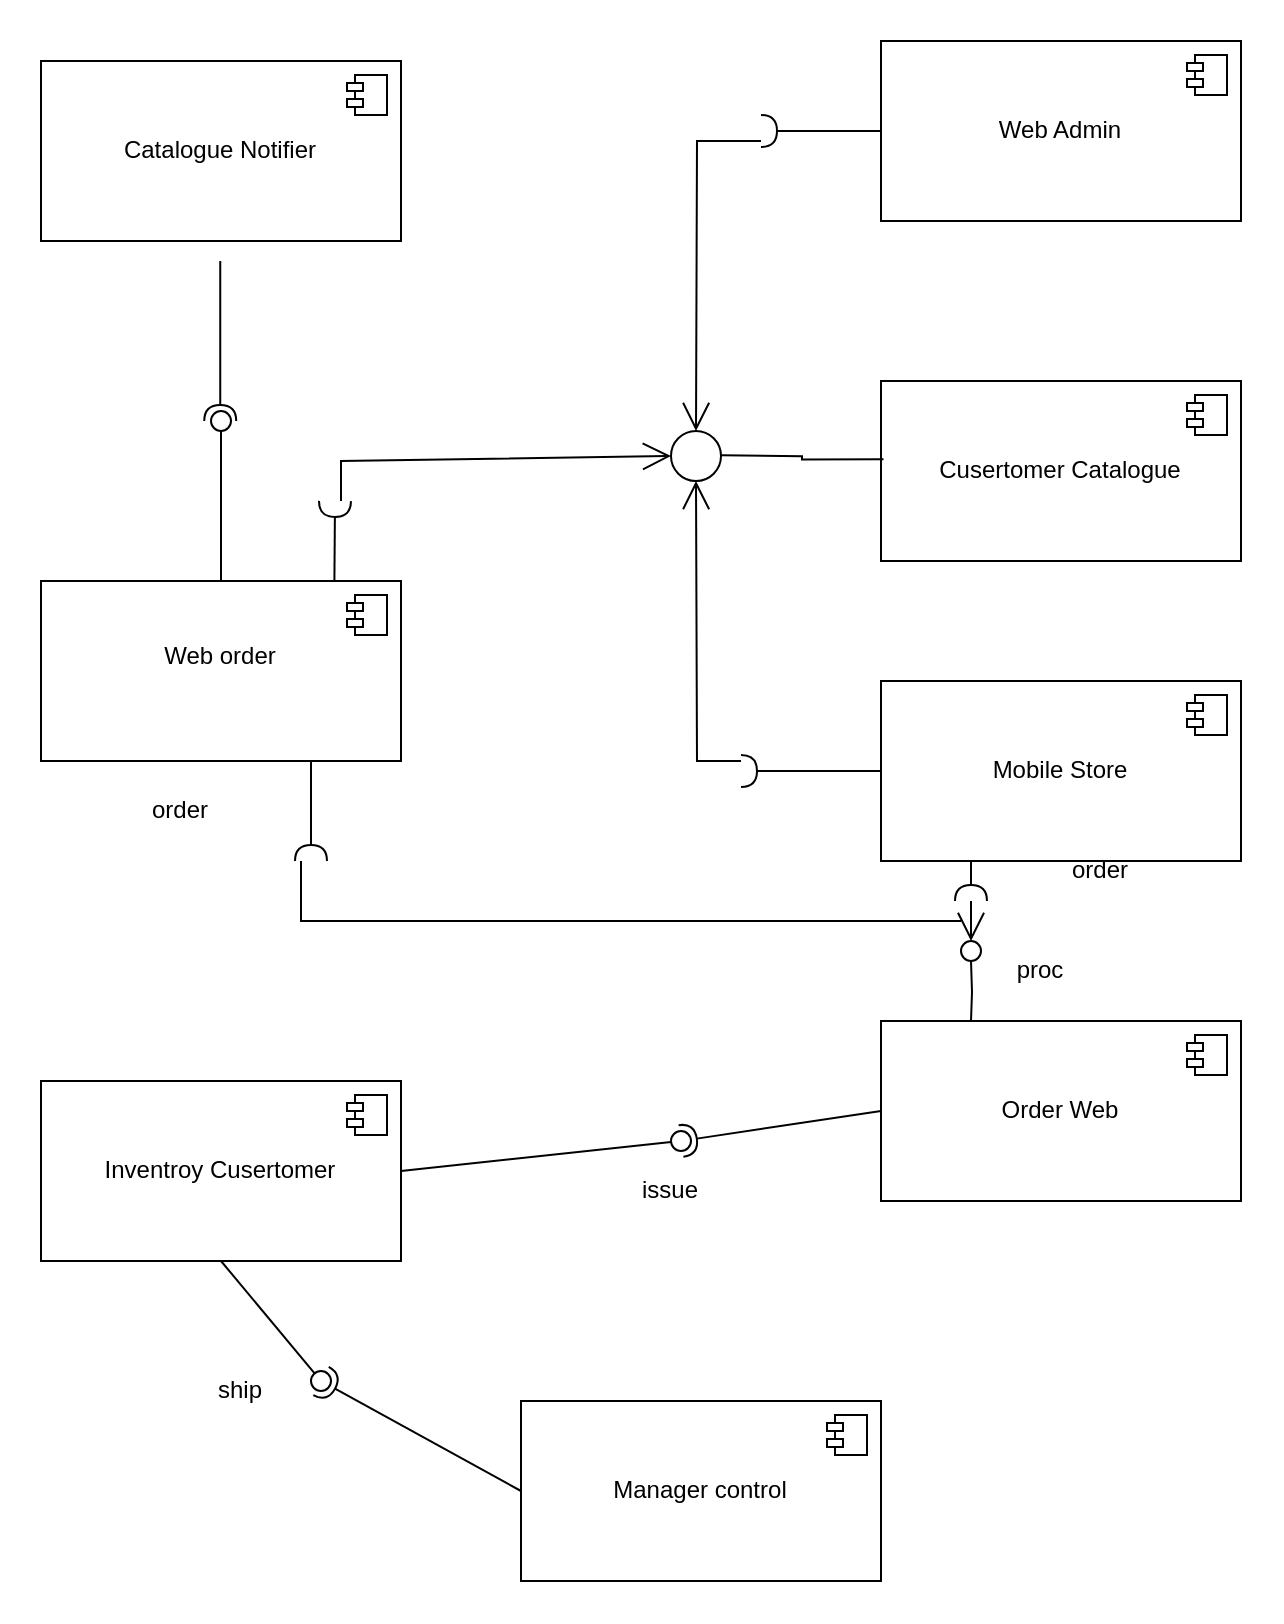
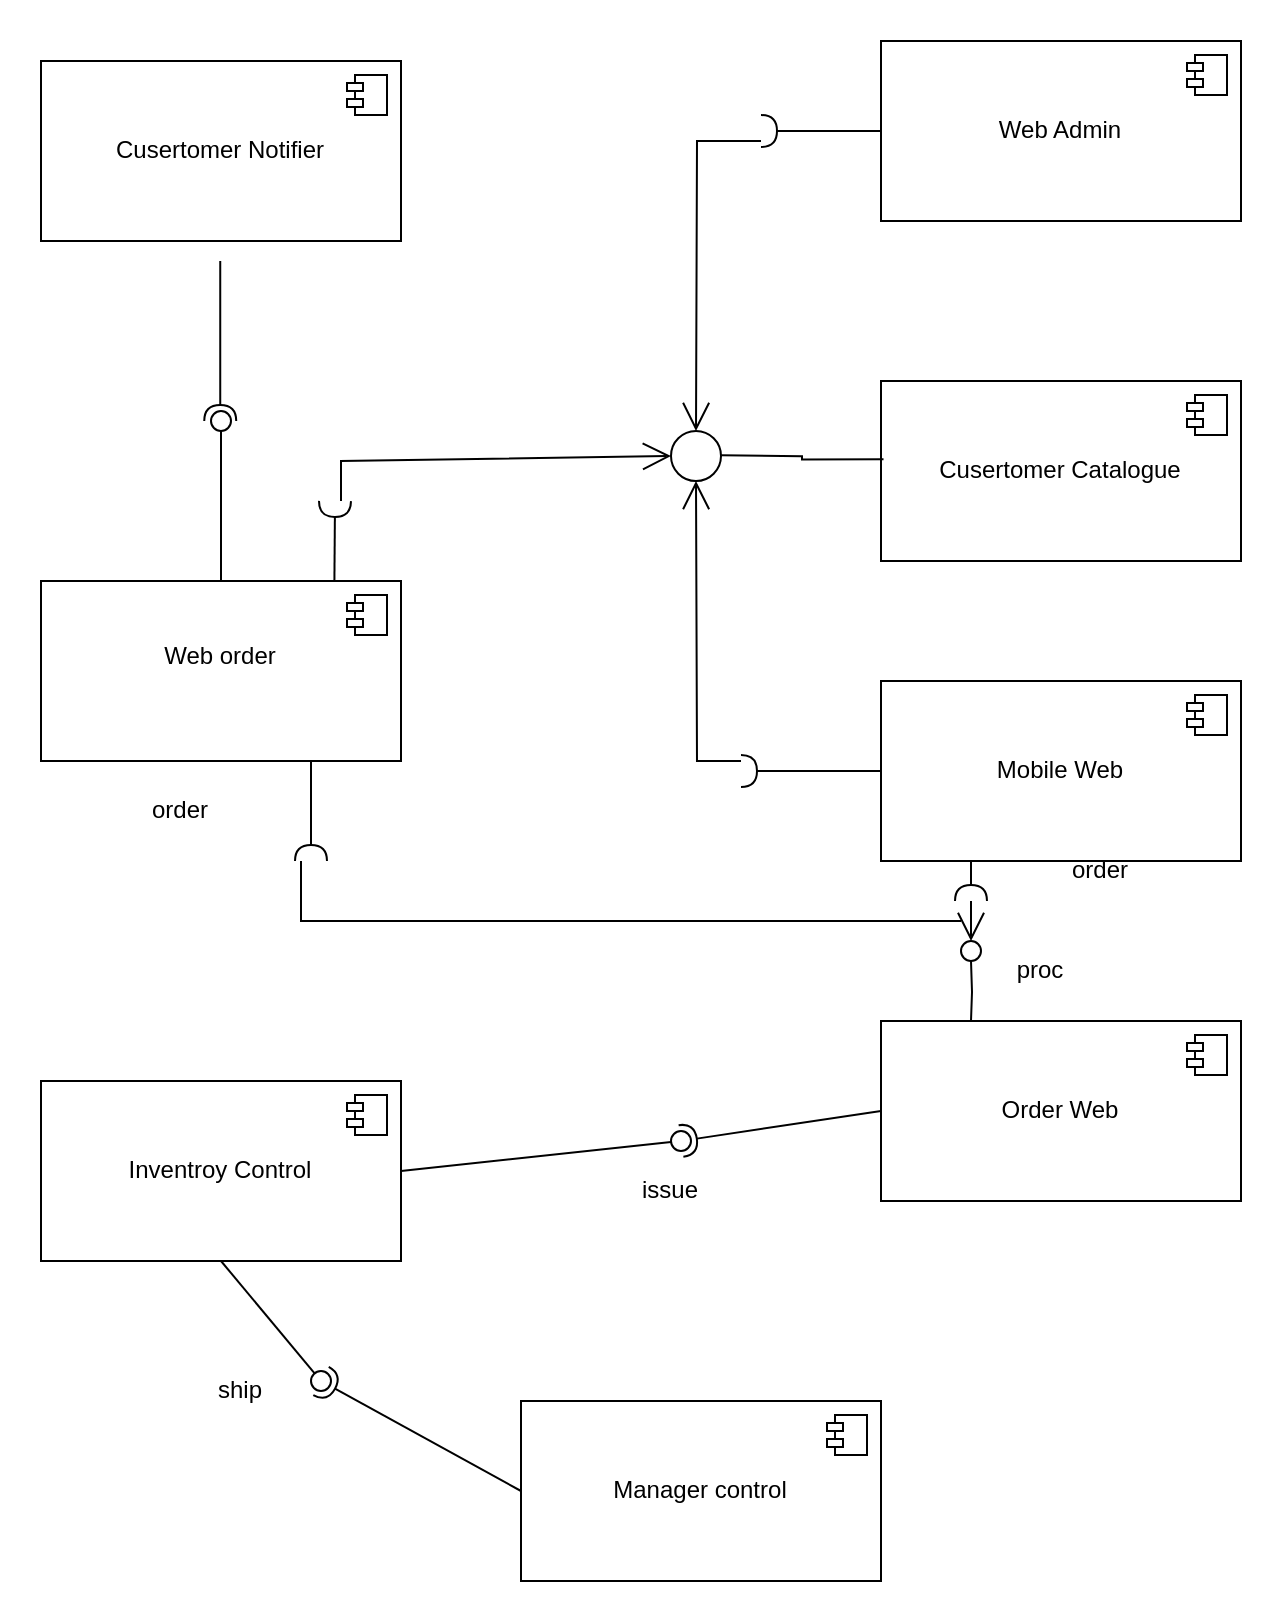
  <mxCell id="0" />
  <mxCell id="1" parent="0" />
- <mxCell id="2" value="Catalogue Notifier" style="html=1;dropTarget=0;whiteSpace=wrap;" vertex="1" parent="1"><mxGeometry x="20" y="30" width="180" height="90" as="geometry" /></mxCell>
+ <mxCell id="2" value="Cusertomer Notifier" style="html=1;dropTarget=0;whiteSpace=wrap;" vertex="1" parent="1"><mxGeometry x="20" y="30" width="180" height="90" as="geometry" /></mxCell>
  <mxCell id="3" value="" style="shape=module;jettyWidth=8;jettyHeight=4;" vertex="1" parent="2"><mxGeometry x="1" width="20" height="20" relative="1" as="geometry"><mxPoint x="-27" y="7" as="offset" /></mxGeometry></mxCell>
  <mxCell id="4" value="Web Admin" style="html=1;dropTarget=0;whiteSpace=wrap;" vertex="1" parent="1"><mxGeometry x="440" y="20" width="180" height="90" as="geometry" /></mxCell>
  <mxCell id="5" value="" style="shape=module;jettyWidth=8;jettyHeight=4;" vertex="1" parent="4"><mxGeometry x="1" width="20" height="20" relative="1" as="geometry"><mxPoint x="-27" y="7" as="offset" /></mxGeometry></mxCell>
  <mxCell id="6" value="Cusertomer Catalogue" style="html=1;dropTarget=0;whiteSpace=wrap;" vertex="1" parent="1"><mxGeometry x="440" y="190" width="180" height="90" as="geometry" /></mxCell>
  <mxCell id="7" value="" style="shape=module;jettyWidth=8;jettyHeight=4;" vertex="1" parent="6"><mxGeometry x="1" width="20" height="20" relative="1" as="geometry"><mxPoint x="-27" y="7" as="offset" /></mxGeometry></mxCell>
- <mxCell id="8" value="Mobile Store" style="html=1;dropTarget=0;whiteSpace=wrap;" vertex="1" parent="1"><mxGeometry x="440" y="340" width="180" height="90" as="geometry" /></mxCell>
+ <mxCell id="8" value="Mobile Web" style="html=1;dropTarget=0;whiteSpace=wrap;" vertex="1" parent="1"><mxGeometry x="440" y="340" width="180" height="90" as="geometry" /></mxCell>
  <mxCell id="9" value="" style="shape=module;jettyWidth=8;jettyHeight=4;" vertex="1" parent="8"><mxGeometry x="1" width="20" height="20" relative="1" as="geometry"><mxPoint x="-27" y="7" as="offset" /></mxGeometry></mxCell>
  <mxCell id="10" value="Order Web" style="html=1;dropTarget=0;whiteSpace=wrap;" vertex="1" parent="1"><mxGeometry x="440" y="510" width="180" height="90" as="geometry" /></mxCell>
  <mxCell id="11" value="" style="shape=module;jettyWidth=8;jettyHeight=4;" vertex="1" parent="10"><mxGeometry x="1" width="20" height="20" relative="1" as="geometry"><mxPoint x="-27" y="7" as="offset" /></mxGeometry></mxCell>
  <mxCell id="12" value="Manager control" style="html=1;dropTarget=0;whiteSpace=wrap;" vertex="1" parent="1"><mxGeometry x="260" y="700" width="180" height="90" as="geometry" /></mxCell>
  <mxCell id="13" value="" style="shape=module;jettyWidth=8;jettyHeight=4;" vertex="1" parent="12"><mxGeometry x="1" width="20" height="20" relative="1" as="geometry"><mxPoint x="-27" y="7" as="offset" /></mxGeometry></mxCell>
- <mxCell id="14" value="Inventroy Cusertomer" style="html=1;dropTarget=0;whiteSpace=wrap;" vertex="1" parent="1"><mxGeometry x="20" y="540" width="180" height="90" as="geometry" /></mxCell>
+ <mxCell id="14" value="Inventroy Control" style="html=1;dropTarget=0;whiteSpace=wrap;" vertex="1" parent="1"><mxGeometry x="20" y="540" width="180" height="90" as="geometry" /></mxCell>
  <mxCell id="15" value="" style="shape=module;jettyWidth=8;jettyHeight=4;" vertex="1" parent="14"><mxGeometry x="1" width="20" height="20" relative="1" as="geometry"><mxPoint x="-27" y="7" as="offset" /></mxGeometry></mxCell>
  <mxCell id="16" value="Web order&lt;div&gt;&lt;br&gt;&lt;/div&gt;" style="html=1;dropTarget=0;whiteSpace=wrap;" vertex="1" parent="1"><mxGeometry x="20" y="290" width="180" height="90" as="geometry" /></mxCell>
  <mxCell id="17" value="" style="shape=module;jettyWidth=8;jettyHeight=4;" vertex="1" parent="16"><mxGeometry x="1" width="20" height="20" relative="1" as="geometry"><mxPoint x="-27" y="7" as="offset" /></mxGeometry></mxCell>
  <mxCell id="18" style="edgeStyle=orthogonalEdgeStyle;rounded=0;orthogonalLoop=1;jettySize=auto;html=1;exitX=0.5;exitY=1;exitDx=0;exitDy=0;" edge="1" parent="1" source="16" target="16"><mxGeometry relative="1" as="geometry" /></mxCell>
  <mxCell id="19" value="" style="rounded=0;orthogonalLoop=1;jettySize=auto;html=1;endArrow=halfCircle;endFill=0;endSize=6;strokeWidth=1;sketch=0;exitX=0.5;exitY=1;exitDx=0;exitDy=0;" edge="1" parent="1"><mxGeometry relative="1" as="geometry"><mxPoint x="109.62" y="130" as="sourcePoint" /><mxPoint x="109.62" y="210" as="targetPoint" /></mxGeometry></mxCell>
  <mxCell id="20" value="" style="rounded=0;orthogonalLoop=1;jettySize=auto;html=1;endArrow=oval;endFill=0;sketch=0;sourcePerimeterSpacing=0;targetPerimeterSpacing=0;endSize=10;exitX=0.5;exitY=0;exitDx=0;exitDy=0;" edge="1" parent="1" source="16"><mxGeometry relative="1" as="geometry"><mxPoint x="140" y="345" as="sourcePoint" /><mxPoint x="110" y="210" as="targetPoint" /></mxGeometry></mxCell>
  <mxCell id="21" value="" style="ellipse;whiteSpace=wrap;html=1;align=center;aspect=fixed;fillColor=none;strokeColor=none;resizable=0;perimeter=centerPerimeter;rotatable=0;allowArrows=0;points=[];outlineConnect=1;" vertex="1" parent="1"><mxGeometry x="130" y="210" width="10" height="10" as="geometry" /></mxCell>
  <mxCell id="22" value="" style="rounded=0;orthogonalLoop=1;jettySize=auto;html=1;endArrow=halfCircle;endFill=0;endSize=6;strokeWidth=1;sketch=0;fontSize=12;curved=1;exitX=0.815;exitY=-0.001;exitDx=0;exitDy=0;exitPerimeter=0;" edge="1" parent="1" source="16"><mxGeometry relative="1" as="geometry"><mxPoint x="185" y="215" as="sourcePoint" /><mxPoint x="167" y="250" as="targetPoint" /></mxGeometry></mxCell>
  <mxCell id="23" value="" style="ellipse;whiteSpace=wrap;html=1;align=center;aspect=fixed;fillColor=none;strokeColor=none;resizable=0;perimeter=centerPerimeter;rotatable=0;allowArrows=0;points=[];outlineConnect=1;" vertex="1" parent="1"><mxGeometry x="160" y="210" width="10" height="10" as="geometry" /></mxCell>
  <mxCell id="24" value="" style="rounded=0;orthogonalLoop=1;jettySize=auto;html=1;endArrow=halfCircle;endFill=0;endSize=6;strokeWidth=1;sketch=0;exitX=0;exitY=0.5;exitDx=0;exitDy=0;" edge="1" parent="1" source="10"><mxGeometry relative="1" as="geometry"><mxPoint x="400" y="515" as="sourcePoint" /><mxPoint x="340" y="570" as="targetPoint" /></mxGeometry></mxCell>
  <mxCell id="25" value="" style="rounded=0;orthogonalLoop=1;jettySize=auto;html=1;endArrow=oval;endFill=0;sketch=0;sourcePerimeterSpacing=0;targetPerimeterSpacing=0;endSize=10;exitX=1;exitY=0.5;exitDx=0;exitDy=0;" edge="1" parent="1" source="14"><mxGeometry relative="1" as="geometry"><mxPoint x="360" y="515" as="sourcePoint" /><mxPoint x="340" y="570" as="targetPoint" /></mxGeometry></mxCell>
  <mxCell id="26" value="" style="ellipse;whiteSpace=wrap;html=1;align=center;aspect=fixed;fillColor=none;strokeColor=none;resizable=0;perimeter=centerPerimeter;rotatable=0;allowArrows=0;points=[];outlineConnect=1;" vertex="1" parent="1"><mxGeometry x="375" y="510" width="10" height="10" as="geometry" /></mxCell>
  <mxCell id="27" value="" style="rounded=0;orthogonalLoop=1;jettySize=auto;html=1;endArrow=halfCircle;endFill=0;endSize=6;strokeWidth=1;sketch=0;exitX=0;exitY=0.5;exitDx=0;exitDy=0;" edge="1" parent="1" source="12"><mxGeometry relative="1" as="geometry"><mxPoint x="450" y="525" as="sourcePoint" /><mxPoint x="160" y="690" as="targetPoint" /></mxGeometry></mxCell>
  <mxCell id="28" value="" style="rounded=0;orthogonalLoop=1;jettySize=auto;html=1;endArrow=oval;endFill=0;sketch=0;sourcePerimeterSpacing=0;targetPerimeterSpacing=0;endSize=10;exitX=0.5;exitY=1;exitDx=0;exitDy=0;" edge="1" parent="1" source="14"><mxGeometry relative="1" as="geometry"><mxPoint x="410" y="525" as="sourcePoint" /><mxPoint x="160" y="690" as="targetPoint" /></mxGeometry></mxCell>
  <mxCell id="29" value="" style="ellipse;whiteSpace=wrap;html=1;align=center;aspect=fixed;fillColor=none;strokeColor=none;resizable=0;perimeter=centerPerimeter;rotatable=0;allowArrows=0;points=[];outlineConnect=1;" vertex="1" parent="1"><mxGeometry x="425" y="520" width="10" height="10" as="geometry" /></mxCell>
  <mxCell id="30" value="" style="rounded=0;orthogonalLoop=1;jettySize=auto;html=1;endArrow=halfCircle;endFill=0;endSize=6;strokeWidth=1;sketch=0;fontSize=12;curved=1;exitX=0.75;exitY=1;exitDx=0;exitDy=0;" edge="1" parent="1" source="16"><mxGeometry relative="1" as="geometry"><mxPoint x="265" y="435" as="sourcePoint" /><mxPoint x="155" y="430" as="targetPoint" /></mxGeometry></mxCell>
  <mxCell id="31" value="" style="ellipse;whiteSpace=wrap;html=1;align=center;aspect=fixed;fillColor=none;strokeColor=none;resizable=0;perimeter=centerPerimeter;rotatable=0;allowArrows=0;points=[];outlineConnect=1;" vertex="1" parent="1"><mxGeometry x="240" y="430" width="10" height="10" as="geometry" /></mxCell>
  <mxCell id="32" value="" style="rounded=0;orthogonalLoop=1;jettySize=auto;html=1;endArrow=halfCircle;endFill=0;endSize=6;strokeWidth=1;sketch=0;fontSize=12;curved=1;exitX=0.25;exitY=1;exitDx=0;exitDy=0;" edge="1" parent="1" source="8"><mxGeometry relative="1" as="geometry"><mxPoint x="265" y="475" as="sourcePoint" /><mxPoint x="485" y="450" as="targetPoint" /></mxGeometry></mxCell>
  <mxCell id="33" value="" style="ellipse;whiteSpace=wrap;html=1;align=center;aspect=fixed;fillColor=none;strokeColor=none;resizable=0;perimeter=centerPerimeter;rotatable=0;allowArrows=0;points=[];outlineConnect=1;" vertex="1" parent="1"><mxGeometry x="240" y="470" width="10" height="10" as="geometry" /></mxCell>
  <mxCell id="34" value="" style="rounded=0;orthogonalLoop=1;jettySize=auto;html=1;endArrow=halfCircle;endFill=0;endSize=6;strokeWidth=1;sketch=0;fontSize=12;curved=1;exitX=0;exitY=0.5;exitDx=0;exitDy=0;" edge="1" parent="1" source="4"><mxGeometry relative="1" as="geometry"><mxPoint x="265" y="145" as="sourcePoint" /><mxPoint x="380" y="65" as="targetPoint" /></mxGeometry></mxCell>
  <mxCell id="35" value="" style="ellipse;whiteSpace=wrap;html=1;align=center;aspect=fixed;fillColor=none;strokeColor=none;resizable=0;perimeter=centerPerimeter;rotatable=0;allowArrows=0;points=[];outlineConnect=1;" vertex="1" parent="1"><mxGeometry x="240" y="140" width="10" height="10" as="geometry" /></mxCell>
  <mxCell id="36" value="" style="rounded=0;orthogonalLoop=1;jettySize=auto;html=1;endArrow=halfCircle;endFill=0;endSize=6;strokeWidth=1;sketch=0;fontSize=12;curved=1;exitX=0;exitY=0.5;exitDx=0;exitDy=0;" edge="1" parent="1" source="8"><mxGeometry relative="1" as="geometry"><mxPoint x="235" y="295" as="sourcePoint" /><mxPoint x="370" y="385" as="targetPoint" /></mxGeometry></mxCell>
  <mxCell id="37" value="" style="ellipse;whiteSpace=wrap;html=1;align=center;aspect=fixed;fillColor=none;strokeColor=none;resizable=0;perimeter=centerPerimeter;rotatable=0;allowArrows=0;points=[];outlineConnect=1;" vertex="1" parent="1"><mxGeometry x="210" y="290" width="10" height="10" as="geometry" /></mxCell>
  <mxCell id="38" value="" style="ellipse;whiteSpace=wrap;html=1;" vertex="1" parent="1"><mxGeometry x="335" y="215" width="25" height="25" as="geometry" /></mxCell>
  <mxCell id="39" value="" style="endArrow=none;html=1;edgeStyle=orthogonalEdgeStyle;rounded=0;entryX=0.007;entryY=0.435;entryDx=0;entryDy=0;entryPerimeter=0;" edge="1" parent="1" target="6"><mxGeometry relative="1" as="geometry"><mxPoint x="360" y="227.07" as="sourcePoint" /><mxPoint x="520" y="227.07" as="targetPoint" /></mxGeometry></mxCell>
  <mxCell id="40" value="" style="endArrow=open;endFill=1;endSize=12;html=1;rounded=0;entryX=0.5;entryY=1;entryDx=0;entryDy=0;" edge="1" parent="1" target="38"><mxGeometry width="160" relative="1" as="geometry"><mxPoint x="370" y="380" as="sourcePoint" /><mxPoint x="380" y="310" as="targetPoint" /><Array as="points"><mxPoint x="348" y="380" /></Array></mxGeometry></mxCell>
  <mxCell id="41" value="" style="endArrow=open;endFill=1;endSize=12;html=1;rounded=0;entryX=0;entryY=0.5;entryDx=0;entryDy=0;" edge="1" parent="1" target="38"><mxGeometry width="160" relative="1" as="geometry"><mxPoint x="170" y="250" as="sourcePoint" /><mxPoint x="380" y="310" as="targetPoint" /><Array as="points"><mxPoint x="170" y="230" /></Array></mxGeometry></mxCell>
  <mxCell id="42" value="" style="endArrow=open;endFill=1;endSize=12;html=1;rounded=0;entryX=0.5;entryY=0;entryDx=0;entryDy=0;" edge="1" parent="1" target="38"><mxGeometry width="160" relative="1" as="geometry"><mxPoint x="380" y="70" as="sourcePoint" /><mxPoint x="370" y="200" as="targetPoint" /><Array as="points"><mxPoint x="348" y="70" /></Array></mxGeometry></mxCell>
  <mxCell id="43" value="" style="ellipse;whiteSpace=wrap;html=1;" vertex="1" parent="1"><mxGeometry x="480" y="470" width="10" height="10" as="geometry" /></mxCell>
  <mxCell id="44" value="" style="endArrow=open;endFill=1;endSize=12;html=1;rounded=0;entryX=0.5;entryY=0;entryDx=0;entryDy=0;" edge="1" parent="1" target="43"><mxGeometry width="160" relative="1" as="geometry"><mxPoint x="485" y="450" as="sourcePoint" /><mxPoint x="370" y="410" as="targetPoint" /></mxGeometry></mxCell>
  <mxCell id="45" value="" style="endArrow=none;html=1;edgeStyle=orthogonalEdgeStyle;rounded=0;entryX=0.25;entryY=0;entryDx=0;entryDy=0;" edge="1" parent="1" target="10"><mxGeometry relative="1" as="geometry"><mxPoint x="485" y="480" as="sourcePoint" /><mxPoint x="500" y="400" as="targetPoint" /></mxGeometry></mxCell>
  <mxCell id="46" value="" style="endArrow=none;html=1;edgeStyle=orthogonalEdgeStyle;rounded=0;" edge="1" parent="1"><mxGeometry relative="1" as="geometry"><mxPoint x="150" y="430" as="sourcePoint" /><mxPoint x="480" y="460" as="targetPoint" /><Array as="points"><mxPoint x="150" y="460" /></Array></mxGeometry></mxCell>
  <mxCell id="47" value="order" style="text;html=1;whiteSpace=wrap;strokeColor=none;fillColor=none;align=center;verticalAlign=middle;rounded=0;" vertex="1" parent="1"><mxGeometry x="60" y="390" width="60" height="30" as="geometry" /></mxCell>
  <mxCell id="48" value="issue" style="text;html=1;whiteSpace=wrap;strokeColor=none;fillColor=none;align=center;verticalAlign=middle;rounded=0;" vertex="1" parent="1"><mxGeometry x="305" y="580" width="60" height="30" as="geometry" /></mxCell>
  <mxCell id="49" value="ship" style="text;html=1;whiteSpace=wrap;strokeColor=none;fillColor=none;align=center;verticalAlign=middle;rounded=0;" vertex="1" parent="1"><mxGeometry x="90" y="680" width="60" height="30" as="geometry" /></mxCell>
  <mxCell id="50" value="proc" style="text;html=1;whiteSpace=wrap;strokeColor=none;fillColor=none;align=center;verticalAlign=middle;rounded=0;" vertex="1" parent="1"><mxGeometry x="490" y="470" width="60" height="30" as="geometry" /></mxCell>
  <mxCell id="51" value="order" style="text;html=1;whiteSpace=wrap;strokeColor=none;fillColor=none;align=center;verticalAlign=middle;rounded=0;" vertex="1" parent="1"><mxGeometry x="520" y="420" width="60" height="30" as="geometry" /></mxCell>
